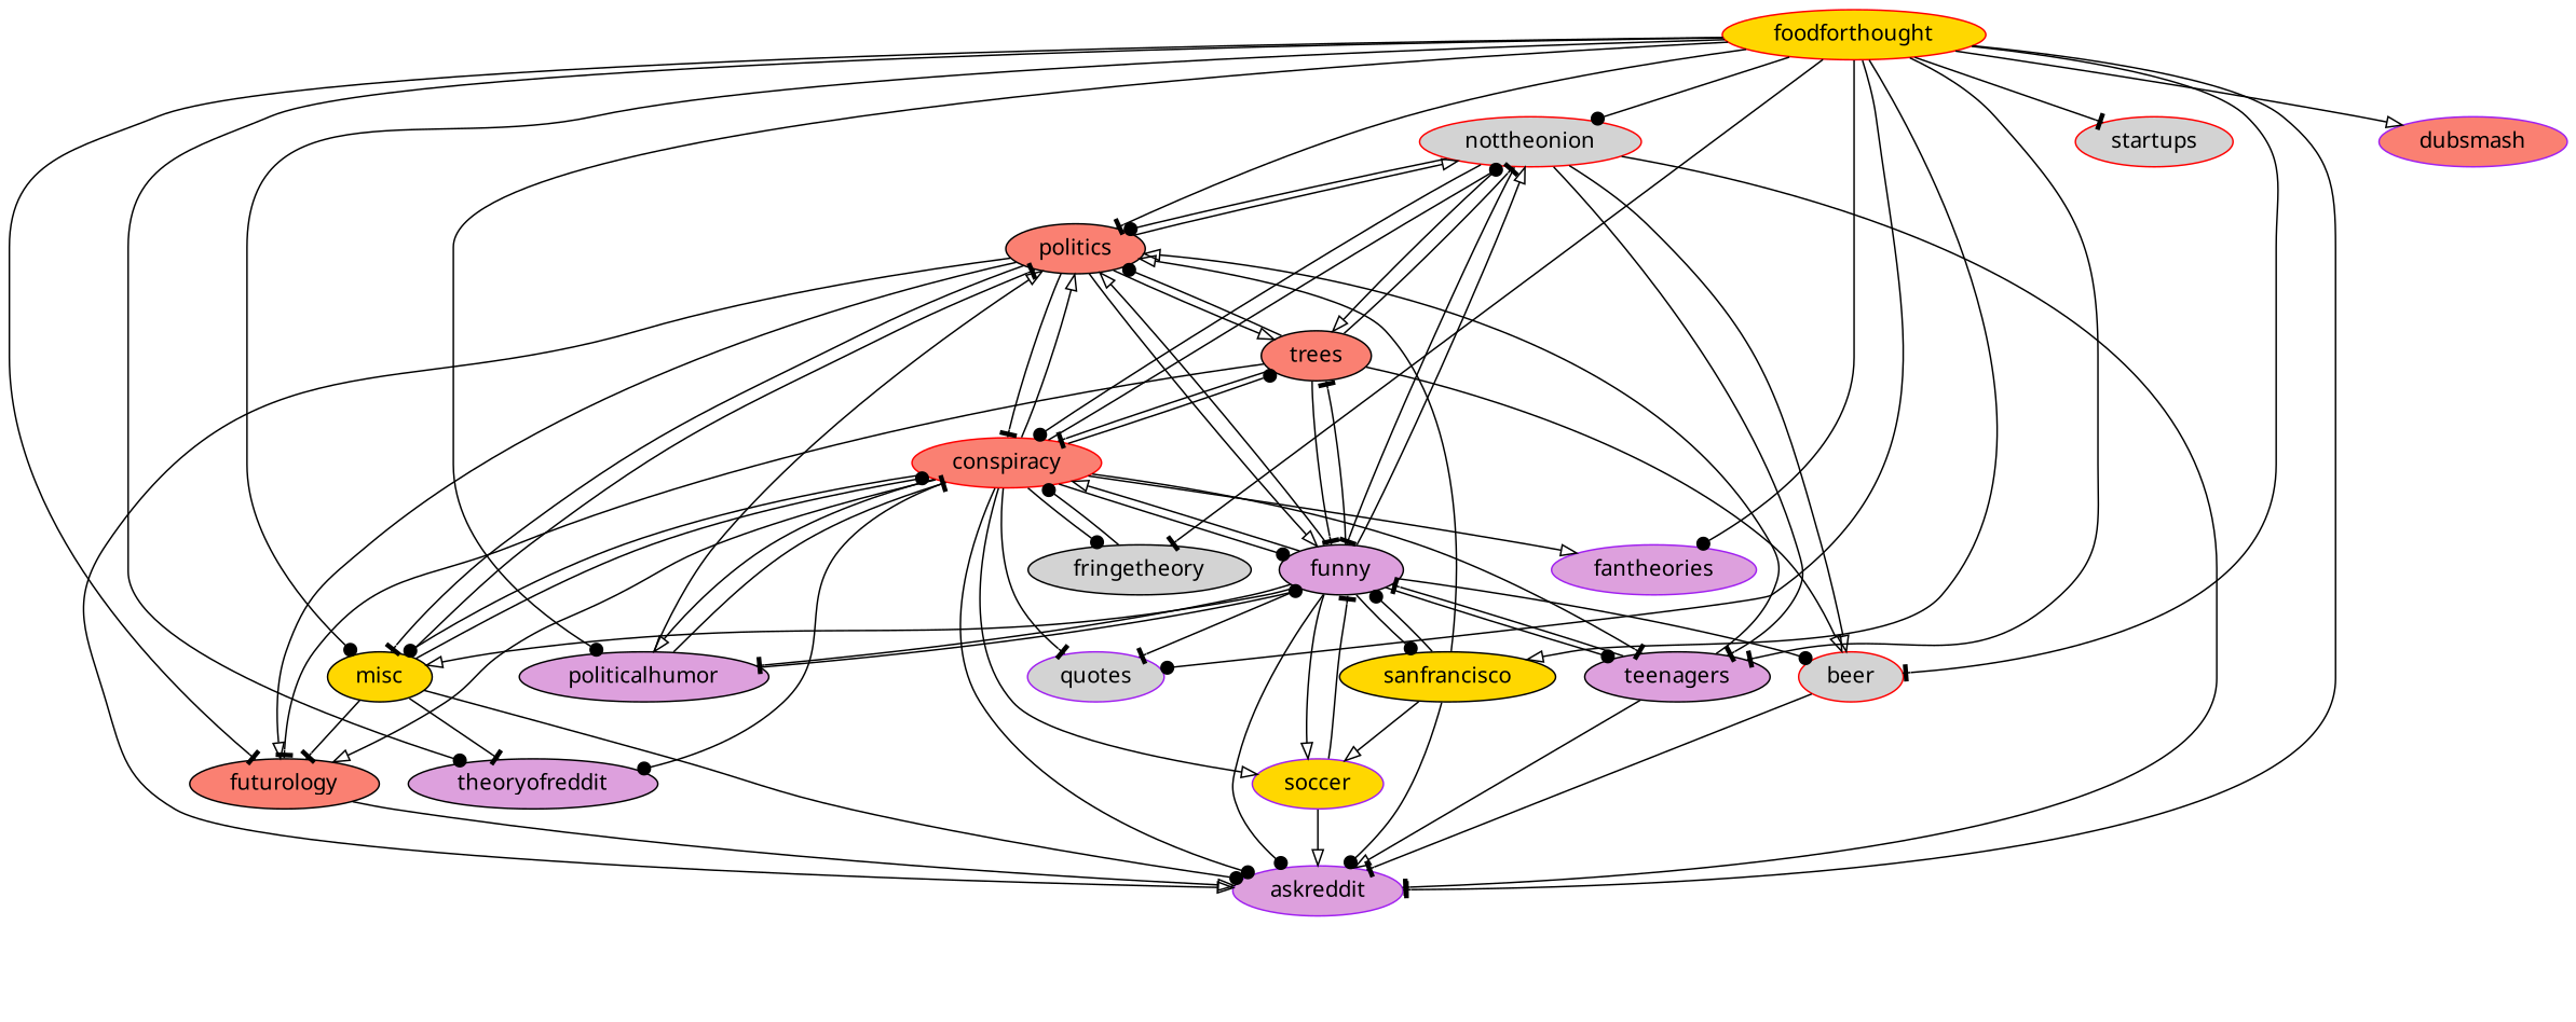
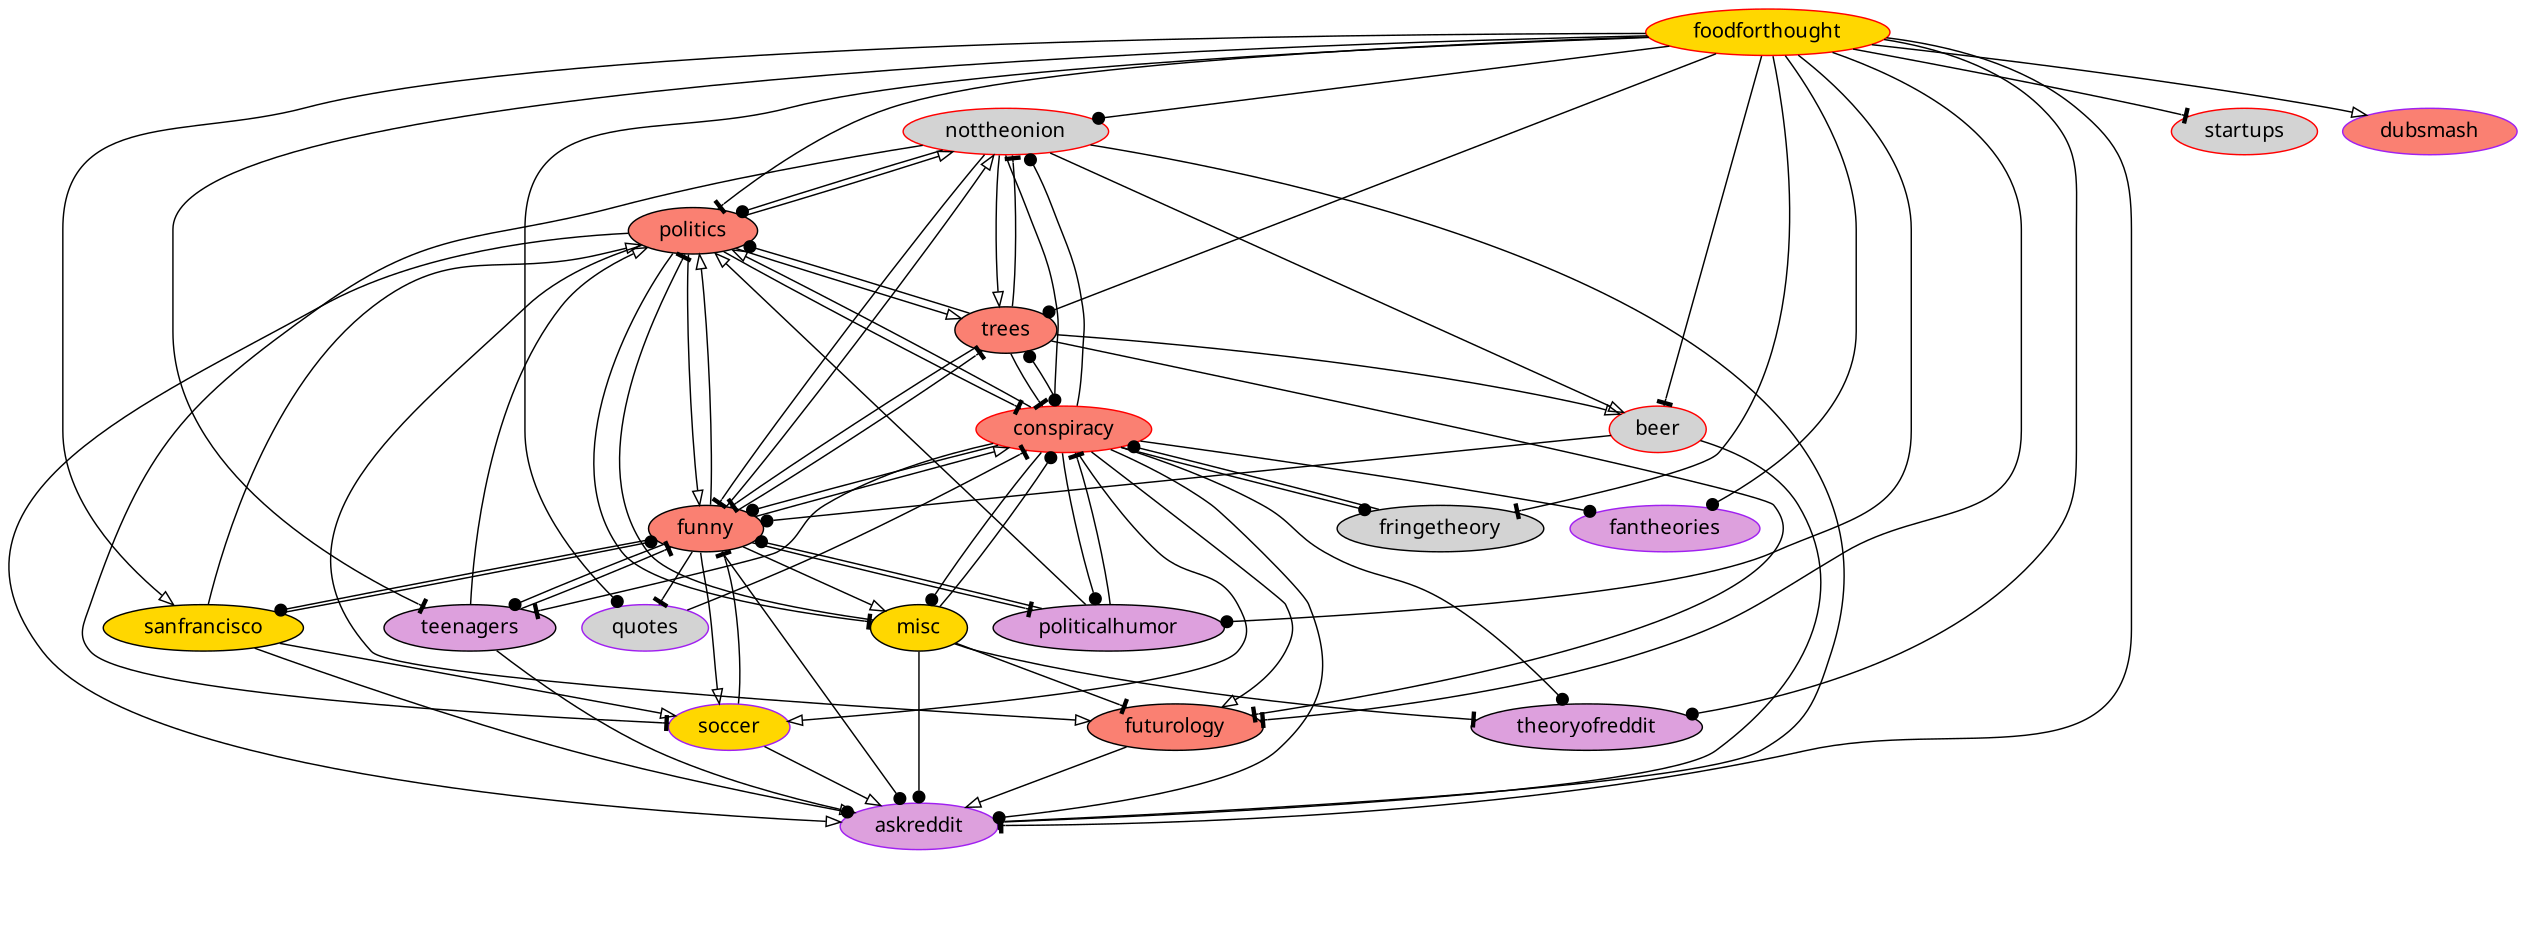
  digraph {
    fontname="Noto Sans"
    fontsize=24
    label="\n \n"
    splines=true
    node [color=black fillcolor=plum fontname="Noto Sans" shape=ellipse style=filled]
    edge [arrowhead=tee fontname="Noto Sans"]
    n1 [color=red fillcolor=gold height=0.3 label=foodforthought width=0.3]
    n2 [color=purple height=0.3 label=askreddit width=0.3]
    n3 [color=red fillcolor=lightgrey height=0.3 label=nottheonion width=0.3]
    n4 [fillcolor=salmon height=0.3 label=politics width=0.3]
    n5 [height=0.3 label=teenagers width=0.3]
    n6 [color=purple height=0.3 label=fantheories width=0.3]
    n7 [color=purple fillcolor=lightgrey height=0.3 label=quotes width=0.3]
    n8 [color=red fillcolor=lightgrey height=0.3 label=beer width=0.3]
    n9 [height=0.3 label=theoryofreddit width=0.3]
    n10 [fillcolor=salmon height=0.3 label=futurology width=0.3]
    n11 [fillcolor=gold height=0.3 label=misc width=0.3]
    n12 [height=0.3 label=politicalhumor width=0.3]
    n13 [color=red fillcolor=lightgrey height=0.3 label=startups width=0.3]
    n14 [fillcolor=gold height=0.3 label=sanfrancisco width=0.3]
    n15 [fillcolor=lightgrey height=0.3 label=fringetheory width=0.3]
    n16 [color=purple fillcolor=salmon height=0.3 label=dubsmash width=0.3]
    n17 [color=purple fillcolor=gold height=0.3 label=soccer width=0.3]
-   n18 [height=0.3 label=funny width=0.3]
+   n18 [fillcolor=salmon height=0.3 label=funny width=0.3]
    n19 [color=red fillcolor=salmon height=0.3 label=conspiracy width=0.3]
    n20 [fillcolor=salmon height=0.3 label=trees width=0.3]
    n1 -> n2
    n1 -> n3 [arrowhead=dot]
    n1 -> n4
    n1 -> n5
    n1 -> n6 [arrowhead=dot]
    n1 -> n7 [arrowhead=dot]
    n1 -> n8
    n1 -> n9 [arrowhead=dot]
    n1 -> n10
-   n1 -> n11 [arrowhead=dot]
+   n1 -> n20 [arrowhead=dot]
    n1 -> n12 [arrowhead=dot]
    n1 -> n13
    n1 -> n14 [arrowhead=onormal]
    n1 -> n15
    n1 -> n16 [arrowhead=onormal]
    n3 -> n2
    n3 -> n4 [arrowhead=dot]
    n3 -> n8 [arrowhead=onormal]
-   n3 -> n5
+   n3 -> n17
    n3 -> n18
    n3 -> n19 [arrowhead=dot]
    n3 -> n20 [arrowhead=onormal]
    n4 -> n2 [arrowhead=onormal]
    n4 -> n3 [arrowhead=onormal]
    n4 -> n10 [arrowhead=onormal]
    n4 -> n11
    n4 -> n18 [arrowhead=onormal]
    n4 -> n19
    n4 -> n20 [arrowhead=onormal]
    n5 -> n2 [arrowhead=onormal]
    n5 -> n4 [arrowhead=onormal]
    n5 -> n18
    n8 -> n2
-   n18 -> n8 [arrowhead=dot]
+   n8 -> n18 [arrowhead=dot]
    n10 -> n2 [arrowhead=onormal]
    n11 -> n2 [arrowhead=dot]
    n11 -> n4
    n11 -> n9
    n11 -> n10
    n11 -> n19 [arrowhead=dot]
    n12 -> n4 [arrowhead=onormal]
    n12 -> n18 [arrowhead=dot]
    n12 -> n19
    n14 -> n2 [arrowhead=dot]
    n14 -> n4 [arrowhead=onormal]
    n14 -> n17 [arrowhead=onormal]
    n14 -> n18 [arrowhead=dot]
    n15 -> n19 [arrowhead=dot]
    n17 -> n2 [arrowhead=onormal]
    n17 -> n18
    n18 -> n2 [arrowhead=dot]
    n18 -> n3 [arrowhead=onormal]
    n18 -> n4 [arrowhead=onormal]
    n18 -> n5 [arrowhead=dot]
    n18 -> n7
    n18 -> n11 [arrowhead=onormal]
    n18 -> n12
    n18 -> n14 [arrowhead=dot]
    n18 -> n17 [arrowhead=onormal]
    n18 -> n19 [arrowhead=onormal]
    n18 -> n20
    n19 -> n2 [arrowhead=dot]
    n19 -> n3 [arrowhead=dot]
    n19 -> n4 [arrowhead=onormal]
    n19 -> n5
-   n19 -> n6 [arrowhead=onormal]
-   n19 -> n7
+   n19 -> n6 [arrowhead=dot]
+   n7 -> n19
    n19 -> n9 [arrowhead=dot]
    n19 -> n10 [arrowhead=onormal]
    n19 -> n11 [arrowhead=dot]
-   n19 -> n12 [arrowhead=onormal]
+   n19 -> n12 [arrowhead=dot]
    n19 -> n15 [arrowhead=dot]
    n19 -> n17 [arrowhead=onormal]
    n19 -> n18 [arrowhead=dot]
    n19 -> n20 [arrowhead=dot]
    n20 -> n3
    n20 -> n4 [arrowhead=dot]
    n20 -> n8 [arrowhead=onormal]
    n20 -> n10
    n20 -> n18
    n20 -> n19
  }
